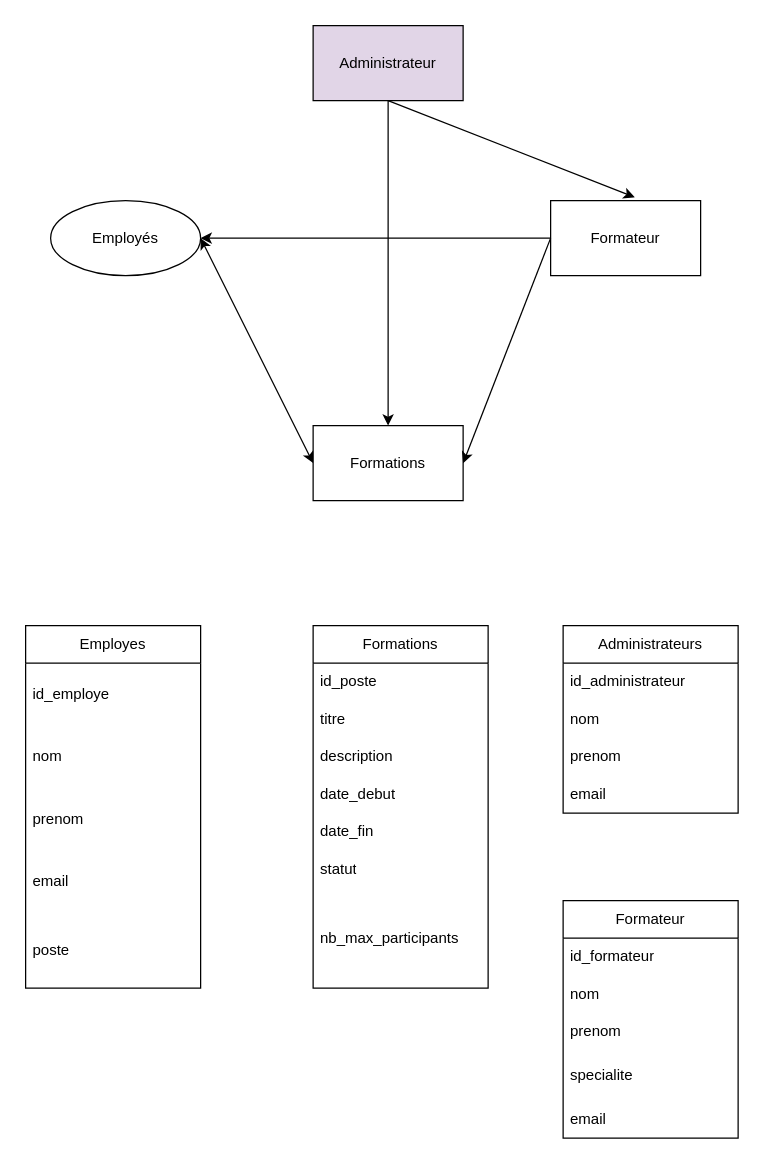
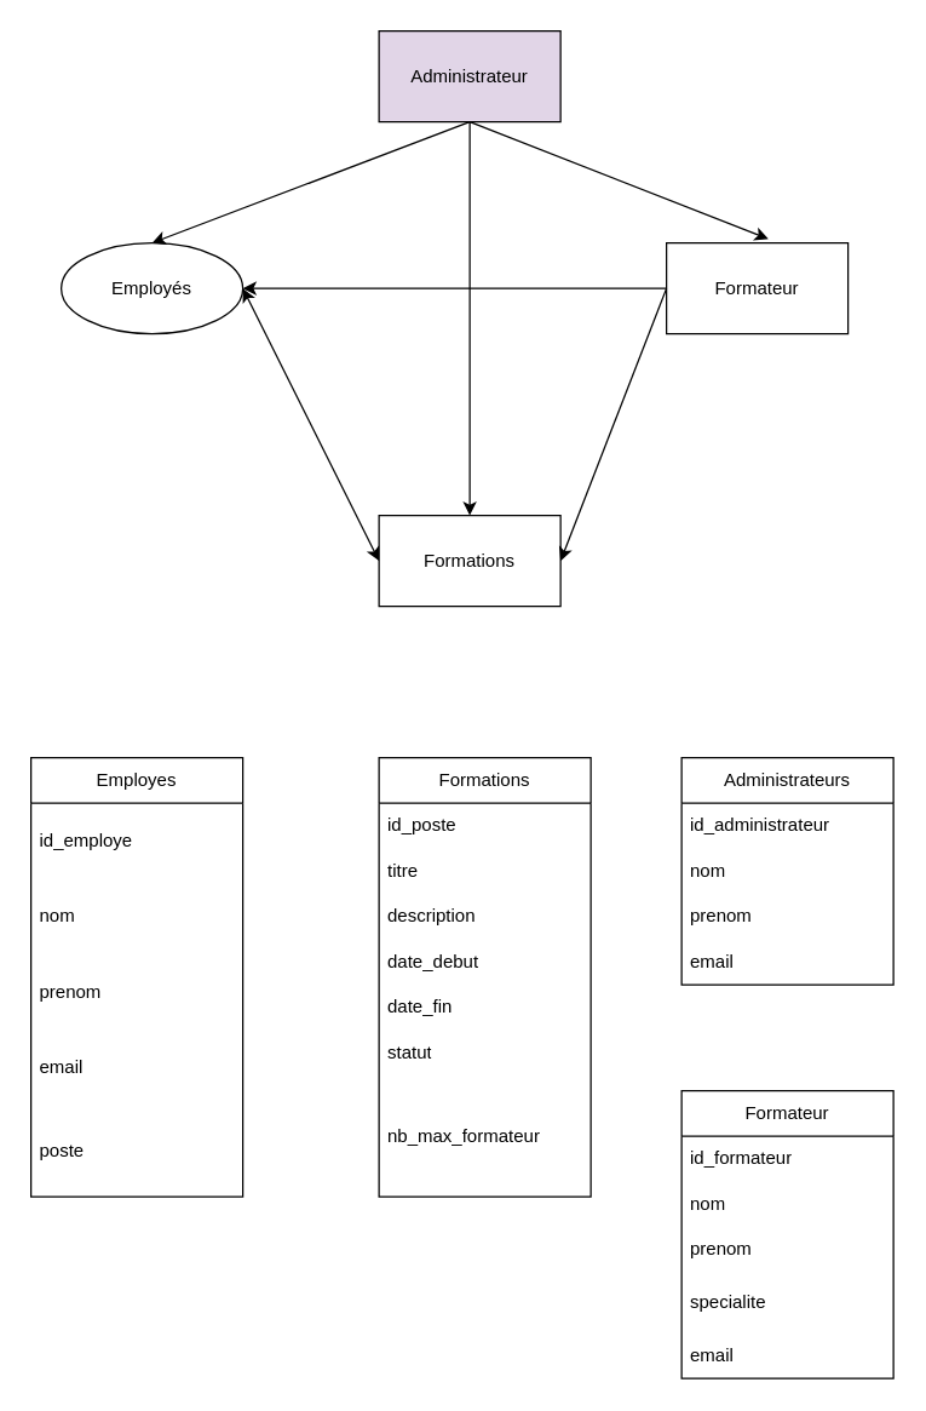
  <mxCell id="0" />
  <mxCell id="1" parent="0" />
  <mxCell id="2" value="Formations" style="rounded=0;whiteSpace=wrap;html=1;" vertex="1" parent="1"><mxGeometry x="250" y="340" width="120" height="60" as="geometry" /></mxCell>
  <mxCell id="3" value="Employés" style="ellipse;whiteSpace=wrap;html=1;" vertex="1" parent="1"><mxGeometry x="40" y="160" width="120" height="60" as="geometry" /></mxCell>
  <mxCell id="4" value="Formateur" style="rounded=0;whiteSpace=wrap;html=1;" vertex="1" parent="1"><mxGeometry x="440" y="160" width="120" height="60" as="geometry" /></mxCell>
  <mxCell id="5" value="" style="endArrow=classic;startArrow=classic;html=1;rounded=0;exitX=1;exitY=0.5;exitDx=0;exitDy=0;entryX=0;entryY=0.5;entryDx=0;entryDy=0;" edge="1" parent="1" source="3" target="2"><mxGeometry width="50" height="50" relative="1" as="geometry"><mxPoint x="290" y="230" as="sourcePoint" /><mxPoint x="340" y="180" as="targetPoint" /></mxGeometry></mxCell>
  <mxCell id="6" value="" style="endArrow=classic;html=1;rounded=0;exitX=0;exitY=0.5;exitDx=0;exitDy=0;entryX=1;entryY=0.5;entryDx=0;entryDy=0;" edge="1" parent="1" source="4" target="2"><mxGeometry width="50" height="50" relative="1" as="geometry"><mxPoint x="290" y="230" as="sourcePoint" /><mxPoint x="340" y="180" as="targetPoint" /></mxGeometry></mxCell>
  <mxCell id="7" value="Administrateur" style="rounded=0;whiteSpace=wrap;html=1;fillColor=#e1d5e7;" vertex="1" parent="1"><mxGeometry x="250" y="20" width="120" height="60" as="geometry" /></mxCell>
  <mxCell id="8" value="" style="endArrow=classic;html=1;rounded=0;exitX=0.5;exitY=1;exitDx=0;exitDy=0;entryX=0.5;entryY=0;entryDx=0;entryDy=0;" edge="1" parent="1" source="7" target="2"><mxGeometry width="50" height="50" relative="1" as="geometry"><mxPoint x="290" y="230" as="sourcePoint" /><mxPoint x="340" y="180" as="targetPoint" /></mxGeometry></mxCell>
  <mxCell id="9" value="" style="endArrow=classic;html=1;rounded=0;entryX=0.561;entryY=-0.044;entryDx=0;entryDy=0;entryPerimeter=0;" edge="1" parent="1" target="4"><mxGeometry width="50" height="50" relative="1" as="geometry"><mxPoint x="310" y="80" as="sourcePoint" /><mxPoint x="340" y="180" as="targetPoint" /></mxGeometry></mxCell>
+ <mxCell id="10" value="" style="endArrow=classic;html=1;rounded=0;entryX=0.5;entryY=0;entryDx=0;entryDy=0;exitX=0.5;exitY=1;exitDx=0;exitDy=0;" edge="1" parent="1" source="7" target="3"><mxGeometry width="50" height="50" relative="1" as="geometry"><mxPoint x="290" y="230" as="sourcePoint" /><mxPoint x="340" y="180" as="targetPoint" /></mxGeometry></mxCell>
  <mxCell id="11" value="" style="endArrow=classic;html=1;rounded=0;entryX=1;entryY=0.5;entryDx=0;entryDy=0;exitX=0;exitY=0.5;exitDx=0;exitDy=0;" edge="1" parent="1" source="4" target="3"><mxGeometry width="50" height="50" relative="1" as="geometry"><mxPoint x="290" y="230" as="sourcePoint" /><mxPoint x="340" y="180" as="targetPoint" /></mxGeometry></mxCell>
  <mxCell id="12" value="Employes" style="swimlane;fontStyle=0;childLayout=stackLayout;horizontal=1;startSize=30;horizontalStack=0;resizeParent=1;resizeParentMax=0;resizeLast=0;collapsible=1;marginBottom=0;whiteSpace=wrap;html=1;" vertex="1" parent="1"><mxGeometry x="20" y="500" width="140" height="290" as="geometry" /></mxCell>
  <mxCell id="13" value="id_employe" style="text;strokeColor=none;fillColor=none;align=left;verticalAlign=middle;spacingLeft=4;spacingRight=4;overflow=hidden;points=[[0,0.5],[1,0.5]];portConstraint=eastwest;rotatable=0;whiteSpace=wrap;html=1;" vertex="1" parent="12"><mxGeometry y="30" width="140" height="50" as="geometry" /></mxCell>
  <mxCell id="14" value="nom" style="text;strokeColor=none;fillColor=none;align=left;verticalAlign=middle;spacingLeft=4;spacingRight=4;overflow=hidden;points=[[0,0.5],[1,0.5]];portConstraint=eastwest;rotatable=0;whiteSpace=wrap;html=1;" vertex="1" parent="12"><mxGeometry y="80" width="140" height="50" as="geometry" /></mxCell>
  <mxCell id="15" value="prenom" style="text;strokeColor=none;fillColor=none;align=left;verticalAlign=middle;spacingLeft=4;spacingRight=4;overflow=hidden;points=[[0,0.5],[1,0.5]];portConstraint=eastwest;rotatable=0;whiteSpace=wrap;html=1;" vertex="1" parent="12"><mxGeometry y="130" width="140" height="50" as="geometry" /></mxCell>
  <mxCell id="16" value="email" style="text;strokeColor=none;fillColor=none;align=left;verticalAlign=middle;spacingLeft=4;spacingRight=4;overflow=hidden;points=[[0,0.5],[1,0.5]];portConstraint=eastwest;rotatable=0;whiteSpace=wrap;html=1;" vertex="1" parent="12"><mxGeometry y="180" width="140" height="50" as="geometry" /></mxCell>
  <mxCell id="17" value="poste" style="text;strokeColor=none;fillColor=none;align=left;verticalAlign=middle;spacingLeft=4;spacingRight=4;overflow=hidden;points=[[0,0.5],[1,0.5]];portConstraint=eastwest;rotatable=0;whiteSpace=wrap;html=1;" vertex="1" parent="12"><mxGeometry y="230" width="140" height="60" as="geometry" /></mxCell>
  <mxCell id="18" value="Formations" style="swimlane;fontStyle=0;childLayout=stackLayout;horizontal=1;startSize=30;horizontalStack=0;resizeParent=1;resizeParentMax=0;resizeLast=0;collapsible=1;marginBottom=0;whiteSpace=wrap;html=1;" vertex="1" parent="1"><mxGeometry x="250" y="500" width="140" height="290" as="geometry" /></mxCell>
  <mxCell id="19" value="id_poste" style="text;strokeColor=none;fillColor=none;align=left;verticalAlign=middle;spacingLeft=4;spacingRight=4;overflow=hidden;points=[[0,0.5],[1,0.5]];portConstraint=eastwest;rotatable=0;whiteSpace=wrap;html=1;" vertex="1" parent="18"><mxGeometry y="30" width="140" height="30" as="geometry" /></mxCell>
  <mxCell id="20" value="titre" style="text;strokeColor=none;fillColor=none;align=left;verticalAlign=middle;spacingLeft=4;spacingRight=4;overflow=hidden;points=[[0,0.5],[1,0.5]];portConstraint=eastwest;rotatable=0;whiteSpace=wrap;html=1;" vertex="1" parent="18"><mxGeometry y="60" width="140" height="30" as="geometry" /></mxCell>
  <mxCell id="21" value="description" style="text;strokeColor=none;fillColor=none;align=left;verticalAlign=middle;spacingLeft=4;spacingRight=4;overflow=hidden;points=[[0,0.5],[1,0.5]];portConstraint=eastwest;rotatable=0;whiteSpace=wrap;html=1;" vertex="1" parent="18"><mxGeometry y="90" width="140" height="30" as="geometry" /></mxCell>
  <mxCell id="22" value="date_debut" style="text;strokeColor=none;fillColor=none;align=left;verticalAlign=middle;spacingLeft=4;spacingRight=4;overflow=hidden;points=[[0,0.5],[1,0.5]];portConstraint=eastwest;rotatable=0;whiteSpace=wrap;html=1;" vertex="1" parent="18"><mxGeometry y="120" width="140" height="30" as="geometry" /></mxCell>
  <mxCell id="23" value="date_fin" style="text;strokeColor=none;fillColor=none;align=left;verticalAlign=middle;spacingLeft=4;spacingRight=4;overflow=hidden;points=[[0,0.5],[1,0.5]];portConstraint=eastwest;rotatable=0;whiteSpace=wrap;html=1;" vertex="1" parent="18"><mxGeometry y="150" width="140" height="30" as="geometry" /></mxCell>
  <mxCell id="24" value="statut&lt;span style=&quot;color: rgba(0, 0, 0, 0); font-family: monospace; font-size: 0px; text-wrap-mode: nowrap;&quot;&gt;%3CmxGraphModel%3E%3Croot%3E%3CmxCell%20id%3D%220%22%2F%3E%3CmxCell%20id%3D%221%22%20parent%3D%220%22%2F%3E%3CmxCell%20id%3D%222%22%20value%3D%22description%22%20style%3D%22text%3BstrokeColor%3Dnone%3BfillColor%3Dnone%3Balign%3Dleft%3BverticalAlign%3Dmiddle%3BspacingLeft%3D4%3BspacingRight%3D4%3Boverflow%3Dhidden%3Bpoints%3D%5B%5B0%2C0.5%5D%2C%5B1%2C0.5%5D%5D%3BportConstraint%3Deastwest%3Brotatable%3D0%3BwhiteSpace%3Dwrap%3Bhtml%3D1%3B%22%20vertex%3D%221%22%20parent%3D%221%22%3E%3CmxGeometry%20x%3D%22340%22%20y%3D%22600%22%20width%3D%22140%22%20height%3D%2230%22%20as%3D%22geometry%22%2F%3E%3C%2FmxCell%3E%3C%2Froot%3E%3C%2FmxGraphModel%3E&lt;/span&gt;" style="text;strokeColor=none;fillColor=none;align=left;verticalAlign=middle;spacingLeft=4;spacingRight=4;overflow=hidden;points=[[0,0.5],[1,0.5]];portConstraint=eastwest;rotatable=0;whiteSpace=wrap;html=1;" vertex="1" parent="18"><mxGeometry y="180" width="140" height="30" as="geometry" /></mxCell>
- <mxCell id="25" value="nb_max_participants" style="text;strokeColor=none;fillColor=none;align=left;verticalAlign=middle;spacingLeft=4;spacingRight=4;overflow=hidden;points=[[0,0.5],[1,0.5]];portConstraint=eastwest;rotatable=0;whiteSpace=wrap;html=1;" vertex="1" parent="18"><mxGeometry y="210" width="140" height="80" as="geometry" /></mxCell>
+ <mxCell id="25" value="nb_max_formateur" style="text;strokeColor=none;fillColor=none;align=left;verticalAlign=middle;spacingLeft=4;spacingRight=4;overflow=hidden;points=[[0,0.5],[1,0.5]];portConstraint=eastwest;rotatable=0;whiteSpace=wrap;html=1;" vertex="1" parent="18"><mxGeometry y="210" width="140" height="80" as="geometry" /></mxCell>
  <mxCell id="26" value="Administrateurs" style="swimlane;fontStyle=0;childLayout=stackLayout;horizontal=1;startSize=30;horizontalStack=0;resizeParent=1;resizeParentMax=0;resizeLast=0;collapsible=1;marginBottom=0;whiteSpace=wrap;html=1;" vertex="1" parent="1"><mxGeometry x="450" y="500" width="140" height="150" as="geometry" /></mxCell>
  <mxCell id="27" value="id_administrateur" style="text;strokeColor=none;fillColor=none;align=left;verticalAlign=middle;spacingLeft=4;spacingRight=4;overflow=hidden;points=[[0,0.5],[1,0.5]];portConstraint=eastwest;rotatable=0;whiteSpace=wrap;html=1;" vertex="1" parent="26"><mxGeometry y="30" width="140" height="30" as="geometry" /></mxCell>
  <mxCell id="28" value="nom" style="text;strokeColor=none;fillColor=none;align=left;verticalAlign=middle;spacingLeft=4;spacingRight=4;overflow=hidden;points=[[0,0.5],[1,0.5]];portConstraint=eastwest;rotatable=0;whiteSpace=wrap;html=1;" vertex="1" parent="26"><mxGeometry y="60" width="140" height="30" as="geometry" /></mxCell>
  <mxCell id="29" value="prenom" style="text;strokeColor=none;fillColor=none;align=left;verticalAlign=middle;spacingLeft=4;spacingRight=4;overflow=hidden;points=[[0,0.5],[1,0.5]];portConstraint=eastwest;rotatable=0;whiteSpace=wrap;html=1;" vertex="1" parent="26"><mxGeometry y="90" width="140" height="30" as="geometry" /></mxCell>
  <mxCell id="30" value="email" style="text;strokeColor=none;fillColor=none;align=left;verticalAlign=middle;spacingLeft=4;spacingRight=4;overflow=hidden;points=[[0,0.5],[1,0.5]];portConstraint=eastwest;rotatable=0;whiteSpace=wrap;html=1;" vertex="1" parent="26"><mxGeometry y="120" width="140" height="30" as="geometry" /></mxCell>
  <mxCell id="31" value="Formateur" style="swimlane;fontStyle=0;childLayout=stackLayout;horizontal=1;startSize=30;horizontalStack=0;resizeParent=1;resizeParentMax=0;resizeLast=0;collapsible=1;marginBottom=0;whiteSpace=wrap;html=1;" vertex="1" parent="1"><mxGeometry x="450" y="720" width="140" height="190" as="geometry" /></mxCell>
  <mxCell id="32" value="id_formateur" style="text;strokeColor=none;fillColor=none;align=left;verticalAlign=middle;spacingLeft=4;spacingRight=4;overflow=hidden;points=[[0,0.5],[1,0.5]];portConstraint=eastwest;rotatable=0;whiteSpace=wrap;html=1;" vertex="1" parent="31"><mxGeometry y="30" width="140" height="30" as="geometry" /></mxCell>
  <mxCell id="33" value="nom" style="text;strokeColor=none;fillColor=none;align=left;verticalAlign=middle;spacingLeft=4;spacingRight=4;overflow=hidden;points=[[0,0.5],[1,0.5]];portConstraint=eastwest;rotatable=0;whiteSpace=wrap;html=1;" vertex="1" parent="31"><mxGeometry y="60" width="140" height="30" as="geometry" /></mxCell>
  <mxCell id="34" value="prenom" style="text;strokeColor=none;fillColor=none;align=left;verticalAlign=middle;spacingLeft=4;spacingRight=4;overflow=hidden;points=[[0,0.5],[1,0.5]];portConstraint=eastwest;rotatable=0;whiteSpace=wrap;html=1;" vertex="1" parent="31"><mxGeometry y="90" width="140" height="30" as="geometry" /></mxCell>
  <mxCell id="35" value="specialite" style="text;strokeColor=none;fillColor=none;align=left;verticalAlign=middle;spacingLeft=4;spacingRight=4;overflow=hidden;points=[[0,0.5],[1,0.5]];portConstraint=eastwest;rotatable=0;whiteSpace=wrap;html=1;" vertex="1" parent="31"><mxGeometry y="120" width="140" height="40" as="geometry" /></mxCell>
  <mxCell id="36" value="email" style="text;strokeColor=none;fillColor=none;align=left;verticalAlign=middle;spacingLeft=4;spacingRight=4;overflow=hidden;points=[[0,0.5],[1,0.5]];portConstraint=eastwest;rotatable=0;whiteSpace=wrap;html=1;" vertex="1" parent="31"><mxGeometry y="160" width="140" height="30" as="geometry" /></mxCell>
